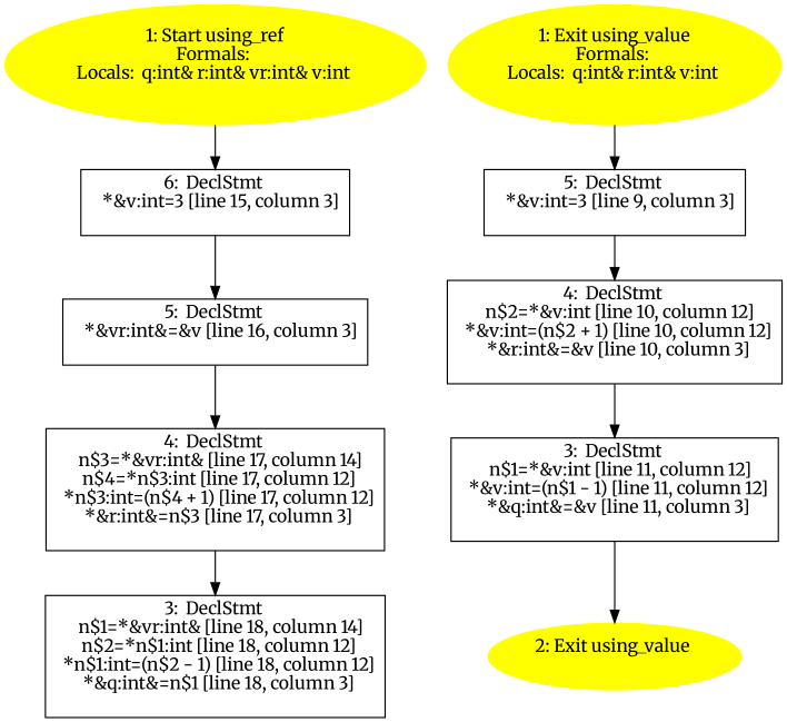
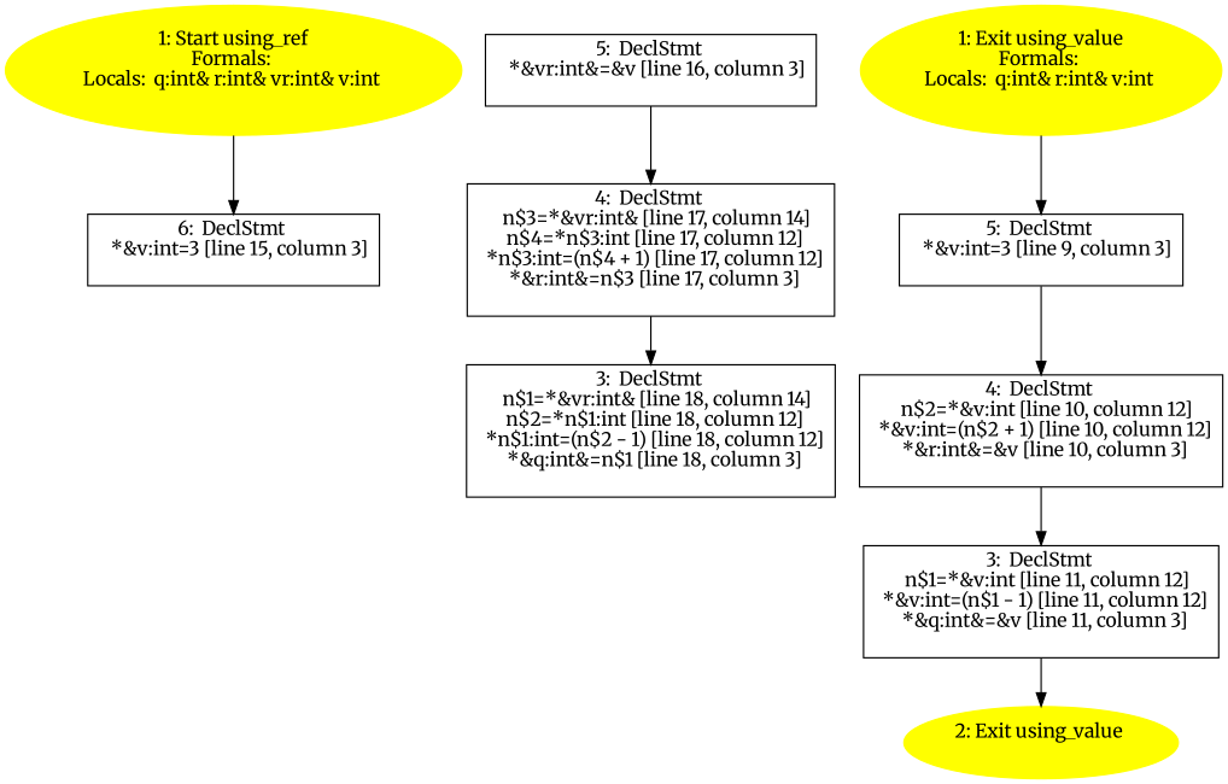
  digraph {
    fontname=Merriweather
    node [fontname=Merriweather shape=box]
    edge [fontname=Merriweather]
    n1 [color=yellow label="1: Start using_ref\nFormals: \nLocals:  q:int& r:int& vr:int& v:int \n  " style=filled shape=""]
    n2 [label="6:  DeclStmt \n   *&v:int=3 [line 15, column 3]\n "]
    n3 [label="5:  DeclStmt \n   *&vr:int&=&v [line 16, column 3]\n "]
    n4 [label="4:  DeclStmt \n   n$3=*&vr:int& [line 17, column 14]\n  n$4=*n$3:int [line 17, column 12]\n  *n$3:int=(n$4 + 1) [line 17, column 12]\n  *&r:int&=n$3 [line 17, column 3]\n "]
    n5 [label="3:  DeclStmt \n   n$1=*&vr:int& [line 18, column 14]\n  n$2=*n$1:int [line 18, column 12]\n  *n$1:int=(n$2 - 1) [line 18, column 12]\n  *&q:int&=n$1 [line 18, column 3]\n "]
    n6 [color=yellow label="1: Exit using_value\nFormals: \nLocals:  q:int& r:int& v:int \n  " style=filled shape=""]
    n7 [label="5:  DeclStmt \n   *&v:int=3 [line 9, column 3]\n "]
    n8 [label="4:  DeclStmt \n   n$2=*&v:int [line 10, column 12]\n  *&v:int=(n$2 + 1) [line 10, column 12]\n  *&r:int&=&v [line 10, column 3]\n "]
    n9 [label="3:  DeclStmt \n   n$1=*&v:int [line 11, column 12]\n  *&v:int=(n$1 - 1) [line 11, column 12]\n  *&q:int&=&v [line 11, column 3]\n "]
    n10 [color=yellow label="2: Exit using_value \n  " style=filled shape=""]
    n1 -> n2
-   n2 -> n3
    n3 -> n4
    n4 -> n5
    n6 -> n7
    n7 -> n8
    n8 -> n9
    n9 -> n10
  }
